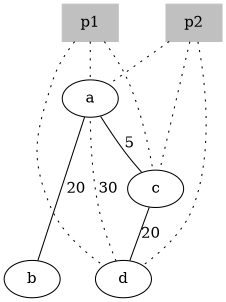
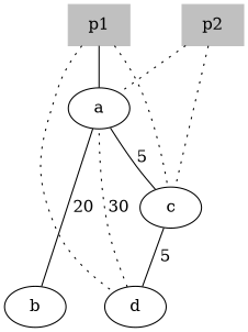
  graph {
    edge [style=dotted]
    a
    b
    d
    c
    p1 [color=grey shape=box style=filled]
    p2 [color=grey shape=box style=filled]
    subgraph sub_1 {
      rank=1
      a
    }
    subgraph sub_2 {
      rank=same
      b
      d
    }
    a -- b [label=20 style=""]
    a -- c [label=5 style=""]
    d -- a [label=30]
-   c -- d [label=20 style=""]
-   p1 -- a
+   c -- d [label=5 style=""]
+   p1 -- a [style=solid]
    p1 -- d
    p1 -- c
    p2 -- a
-   p2 -- d
    p2 -- c
  }
